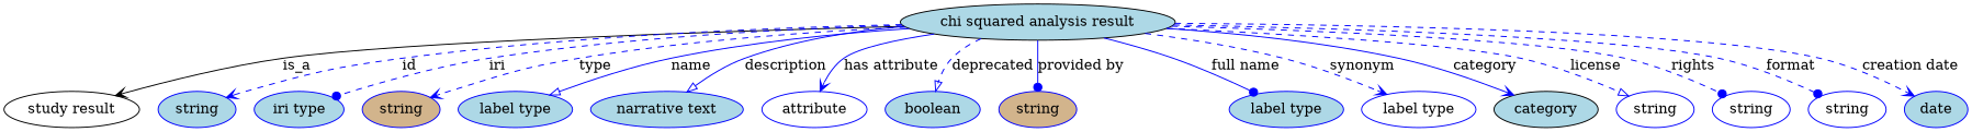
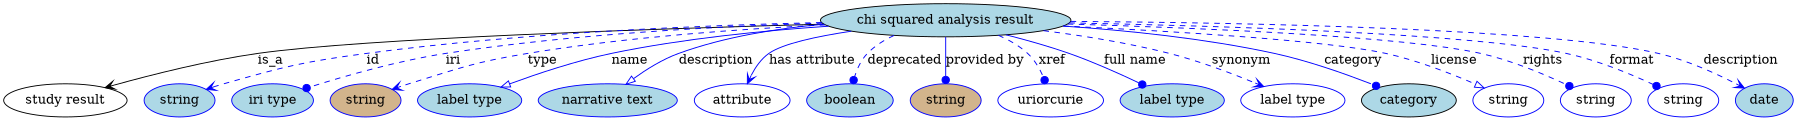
  digraph {
    node [fillcolor=lightblue style=filled color=blue]
    edge [arrowhead=vee style=dashed color=blue]
    n1 [height=0.5 label="chi squared analysis result" width=3.7733 color=""]
    "study result" [fillcolor=white height=0.5 width=1.8596 color=""]
    n3 [height=0.5 label=string width=1.0652]
    n4 [height=0.5 label="iri type" width=1.2277]
    n5 [fillcolor=tan height=0.5 label=string width=1.0652]
    n6 [height=0.5 label="label type" width=1.5707]
    n7 [height=0.5 label="narrative text" width=2.0943]
    n8 [fillcolor=white height=0.5 label=attribute width=1.4443]
    n9 [height=0.5 label=boolean width=1.2999]
    n10 [fillcolor=tan height=0.5 label=string width=1.0652]
+   n11 [fillcolor=white height=0.5 label=uriorcurie width=1.5887]
    n12 [height=0.5 label="label type" width=1.5707]
    n13 [fillcolor=white height=0.5 label="label type" width=1.5707]
    category [height=0.5 width=1.4263 color=""]
    n15 [fillcolor=white height=0.5 label=string width=1.0652]
    n16 [fillcolor=white height=0.5 label=string width=1.0652]
    n17 [fillcolor=white height=0.5 label=string width=1.0652]
    n18 [height=0.5 label=date width=0.86659]
    n1 -> "study result" [label=is_a style=solid color=""]
    n1 -> n3 [label=id]
    n1 -> n4 [arrowhead=dot label=iri]
    n1 -> n5 [label=type]
    n1 -> n6 [arrowhead=onormal label=name style=solid]
    n1 -> n7 [arrowhead=onormal label=description style=solid]
    n1 -> n8 [label="has attribute" style=solid]
-   n1 -> n9 [arrowhead=onormal label=deprecated]
+   n1 -> n9 [arrowhead=dot label=deprecated]
    n1 -> n10 [arrowhead=dot label="provided by" style=solid]
+   n1 -> n11 [arrowhead=dot label=xref]
    n1 -> n12 [arrowhead=dot label="full name" style=solid]
    n1 -> n13 [label=synonym]
-   n1 -> category [label=category style=solid]
+   n1 -> category [arrowhead=dot label=category style=solid]
    n1 -> n15 [arrowhead=onormal label=license]
    n1 -> n16 [arrowhead=dot label=rights]
    n1 -> n17 [arrowhead=dot label=format]
-   n1 -> n18 [label="creation date"]
+   n1 -> n18 [label=description]
  }
